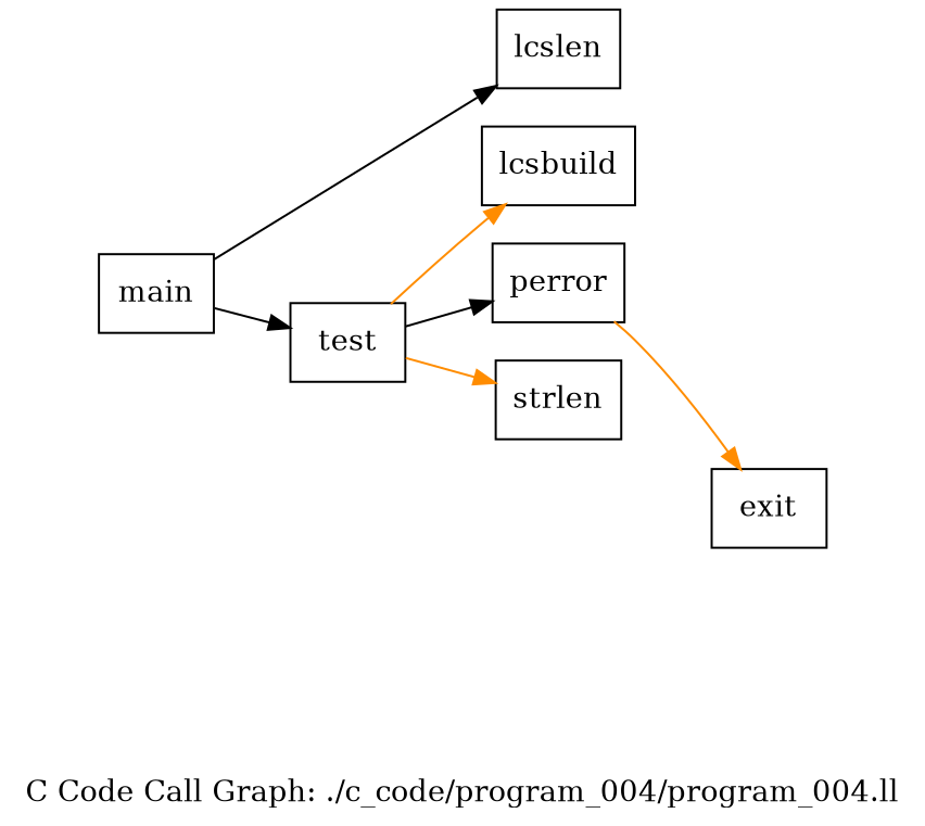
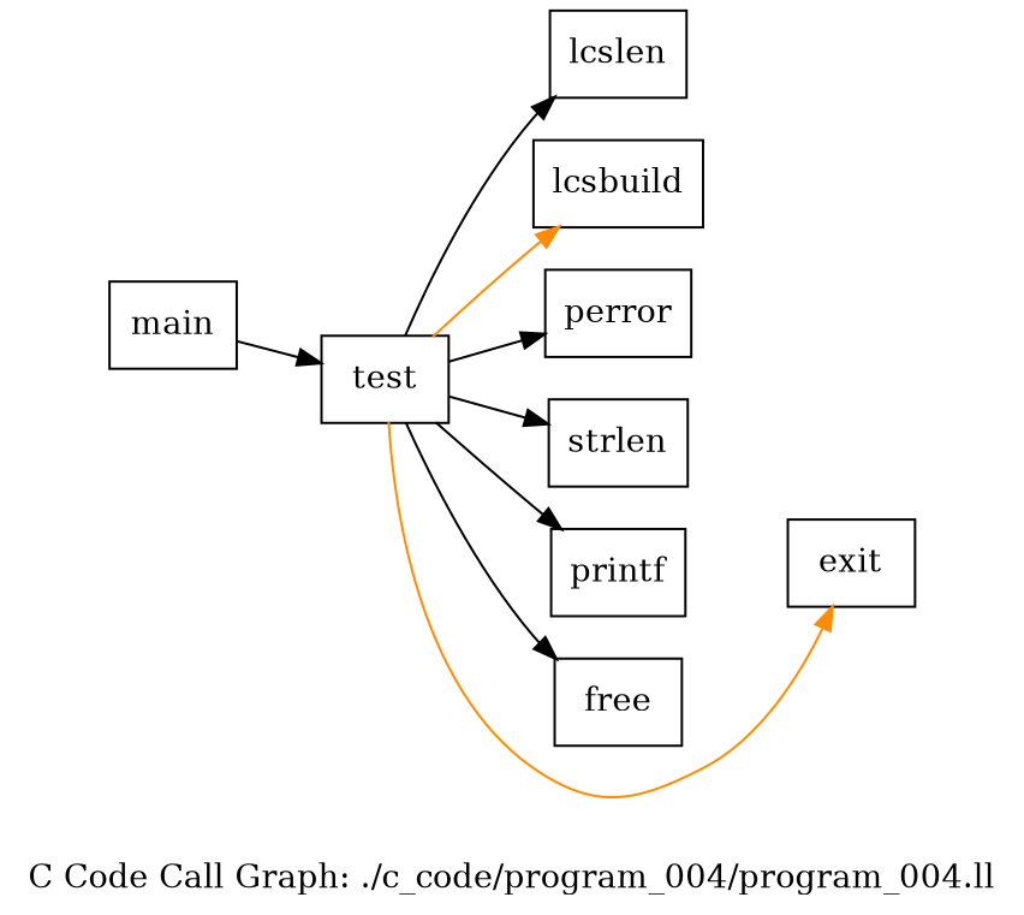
  digraph {
    label="C Code Call Graph: ./c_code/program_004/program_004.ll"
    rankdir=LR
    node [shape=record]
    edge [color=black]
    n1 [label="{lcslen}"]
    n2 [label="{lcsbuild}"]
    n3 [label="{perror}"]
    n4 [label="{main}"]
    n5 [label="{test}"]
    n6 [label="{strlen}"]
+   n7 [label="{printf}"]
+   n8 [label="{free}"]
    n9 [label="{exit}"]
    n4 -> n5
-   n4 -> n1
+   n5 -> n1
    n5 -> n2 [color=darkorange]
    n5 -> n3
-   n5 -> n6 [color=darkorange]
-   n3 -> n9 [color=darkorange]
+   n5 -> n6
+   n5 -> n7
+   n5 -> n8
+   n5 -> n9 [color=darkorange]
  }
